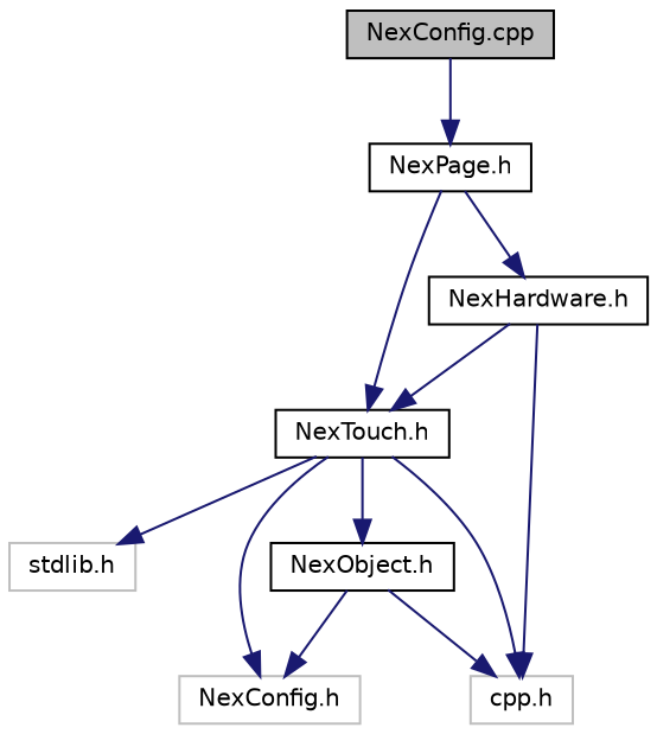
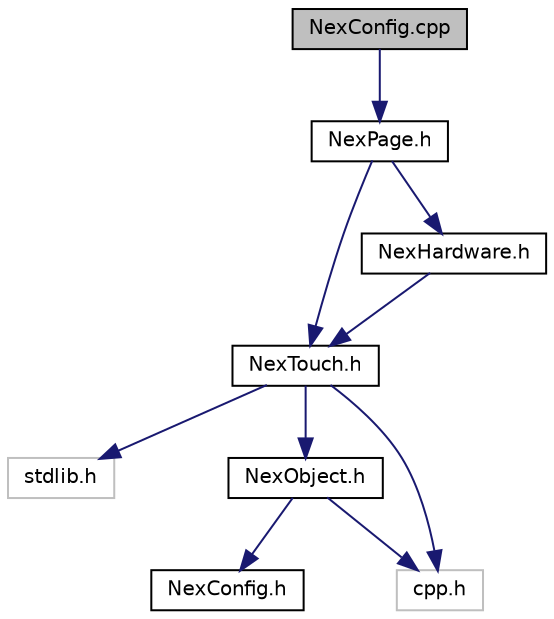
  digraph {
    node [color=black fillcolor=white fontname=Helvetica fontsize=10 shape=record style=filled]
    edge [color=midnightblue fontname=Helvetica fontsize=10 labelfontname=Helvetica labelfontsize=10 style=solid]
    n1 [fillcolor=grey75 fontcolor=black height=0.2 label="NexConfig.cpp" width=0.4]
    n2 [height=0.2 label="NexPage.h" width=0.4]
    n3 [height=0.2 label="NexTouch.h" width=0.4]
    n4 [height=0.2 label="NexHardware.h" width=0.4]
    n5 [color=grey75 height=0.2 label="cpp.h" width=0.4]
    n6 [color=grey75 height=0.2 label="stdlib.h" width=0.4]
-   n7 [color=grey75 height=0.2 label="NexConfig.h" width=0.4]
+   n7 [height=0.2 label="NexConfig.h" width=0.4]
    n8 [height=0.2 label="NexObject.h" width=0.4]
    n1 -> n2
    n2 -> n3
    n2 -> n4
    n3 -> n5
    n3 -> n6
-   n3 -> n7
    n3 -> n8
    n4 -> n3
-   n4 -> n5
    n8 -> n5
    n8 -> n7
  }
